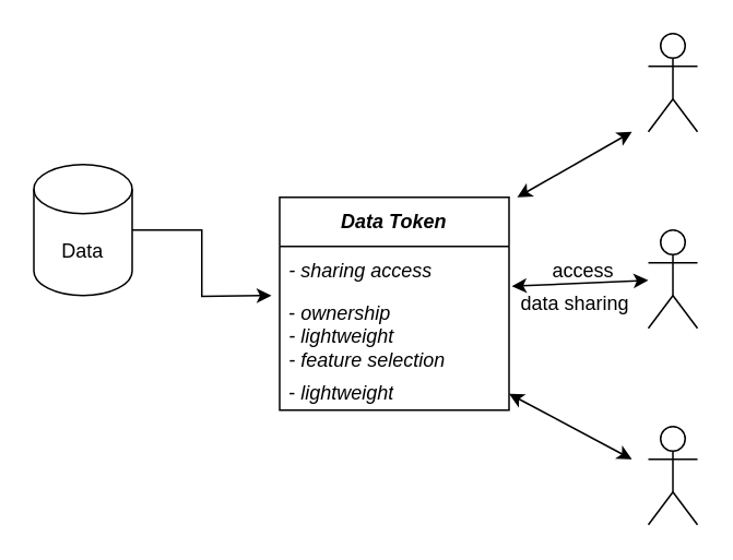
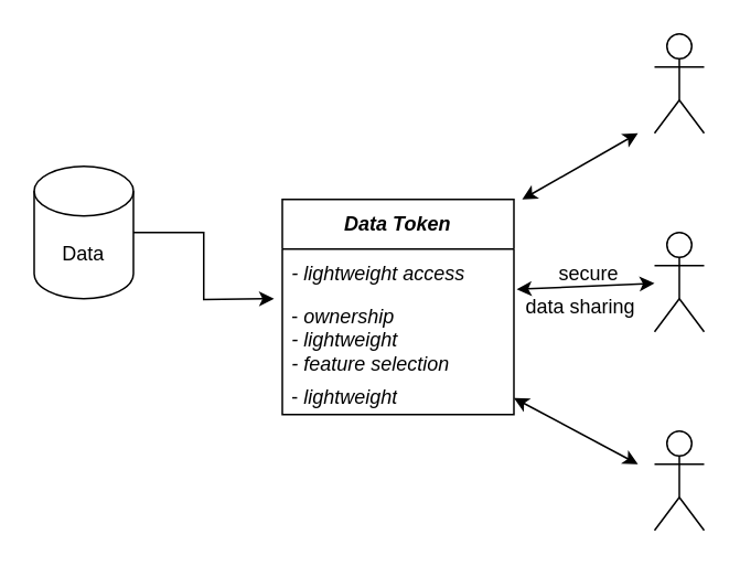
  <mxCell id="0" />
  <mxCell id="1" parent="0" />
  <mxCell id="2" value="" style="shape=umlActor;verticalLabelPosition=bottom;verticalAlign=top;html=1;outlineConnect=0;" vertex="1" parent="1"><mxGeometry x="395" y="20" width="30" height="60" as="geometry" /></mxCell>
  <mxCell id="3" value="" style="shape=umlActor;verticalLabelPosition=bottom;verticalAlign=top;html=1;outlineConnect=0;" vertex="1" parent="1"><mxGeometry x="395" y="140" width="30" height="60" as="geometry" /></mxCell>
  <mxCell id="4" value="" style="shape=umlActor;verticalLabelPosition=bottom;verticalAlign=top;html=1;outlineConnect=0;" vertex="1" parent="1"><mxGeometry x="395" y="260" width="30" height="60" as="geometry" /></mxCell>
  <mxCell id="5" value="" style="edgeStyle=orthogonalEdgeStyle;rounded=0;orthogonalLoop=1;jettySize=auto;html=1;" edge="1" parent="1" source="6"><mxGeometry relative="1" as="geometry"><mxPoint x="165" y="180" as="targetPoint" /></mxGeometry></mxCell>
  <mxCell id="6" value="Data&lt;br&gt;" style="shape=cylinder3;whiteSpace=wrap;html=1;boundedLbl=1;backgroundOutline=1;size=15;" vertex="1" parent="1"><mxGeometry x="20" y="100" width="60" height="80" as="geometry" /></mxCell>
  <mxCell id="7" value="&lt;b&gt;&lt;i&gt;Data Token&lt;/i&gt;&lt;/b&gt;" style="swimlane;fontStyle=0;childLayout=stackLayout;horizontal=1;startSize=30;horizontalStack=0;resizeParent=1;resizeParentMax=0;resizeLast=0;collapsible=1;marginBottom=0;whiteSpace=wrap;html=1;" vertex="1" parent="1"><mxGeometry x="170" y="120" width="140" height="130" as="geometry" /></mxCell>
- <mxCell id="8" value="&lt;i&gt;- sharing access&lt;/i&gt;" style="text;strokeColor=none;fillColor=none;align=left;verticalAlign=middle;spacingLeft=4;spacingRight=4;overflow=hidden;points=[[0,0.5],[1,0.5]];portConstraint=eastwest;rotatable=0;whiteSpace=wrap;html=1;" vertex="1" parent="7"><mxGeometry y="30" width="140" height="30" as="geometry" /></mxCell>
+ <mxCell id="8" value="&lt;i&gt;- lightweight access&lt;/i&gt;" style="text;strokeColor=none;fillColor=none;align=left;verticalAlign=middle;spacingLeft=4;spacingRight=4;overflow=hidden;points=[[0,0.5],[1,0.5]];portConstraint=eastwest;rotatable=0;whiteSpace=wrap;html=1;" vertex="1" parent="7"><mxGeometry y="30" width="140" height="30" as="geometry" /></mxCell>
  <mxCell id="9" value="- &lt;i&gt;ownership&lt;br&gt;- lightweight &lt;br&gt;- feature selection&lt;br&gt;&lt;/i&gt;" style="text;strokeColor=none;fillColor=none;align=left;verticalAlign=middle;spacingLeft=4;spacingRight=4;overflow=hidden;points=[[0,0.5],[1,0.5]];portConstraint=eastwest;rotatable=0;whiteSpace=wrap;html=1;" vertex="1" parent="7"><mxGeometry y="60" width="140" height="50" as="geometry" /></mxCell>
  <mxCell id="10" value="- &lt;i&gt;lightweight&lt;/i&gt;" style="text;strokeColor=none;fillColor=none;align=left;verticalAlign=middle;spacingLeft=4;spacingRight=4;overflow=hidden;points=[[0,0.5],[1,0.5]];portConstraint=eastwest;rotatable=0;whiteSpace=wrap;html=1;" vertex="1" parent="7"><mxGeometry y="110" width="140" height="20" as="geometry" /></mxCell>
  <mxCell id="11" value="" style="endArrow=classic;startArrow=classic;html=1;rounded=0;exitX=1.012;exitY=0.811;exitDx=0;exitDy=0;exitPerimeter=0;" edge="1" parent="1" source="8" target="3"><mxGeometry width="50" height="50" relative="1" as="geometry"><mxPoint x="335" y="220" as="sourcePoint" /><mxPoint x="385" y="170" as="targetPoint" /></mxGeometry></mxCell>
  <mxCell id="12" value="" style="endArrow=classic;startArrow=classic;html=1;rounded=0;" edge="1" parent="1"><mxGeometry width="50" height="50" relative="1" as="geometry"><mxPoint x="315" y="120" as="sourcePoint" /><mxPoint x="385" y="80" as="targetPoint" /></mxGeometry></mxCell>
  <mxCell id="13" value="" style="endArrow=classic;startArrow=classic;html=1;rounded=0;exitX=1;exitY=0.5;exitDx=0;exitDy=0;" edge="1" parent="1" source="10"><mxGeometry width="50" height="50" relative="1" as="geometry"><mxPoint x="310" y="320" as="sourcePoint" /><mxPoint x="385" y="280" as="targetPoint" /></mxGeometry></mxCell>
- <mxCell id="14" value="access" style="text;html=1;align=center;verticalAlign=middle;resizable=0;points=[];autosize=1;strokeColor=none;fillColor=none;" vertex="1" parent="1"><mxGeometry x="325" y="150" width="60" height="30" as="geometry" /></mxCell>
+ <mxCell id="14" value="secure" style="text;html=1;align=center;verticalAlign=middle;resizable=0;points=[];autosize=1;strokeColor=none;fillColor=none;" vertex="1" parent="1"><mxGeometry x="325" y="150" width="60" height="30" as="geometry" /></mxCell>
  <mxCell id="15" value="data sharing" style="text;html=1;align=center;verticalAlign=middle;resizable=0;points=[];autosize=1;strokeColor=none;fillColor=none;" vertex="1" parent="1"><mxGeometry x="305" y="170" width="90" height="30" as="geometry" /></mxCell>
